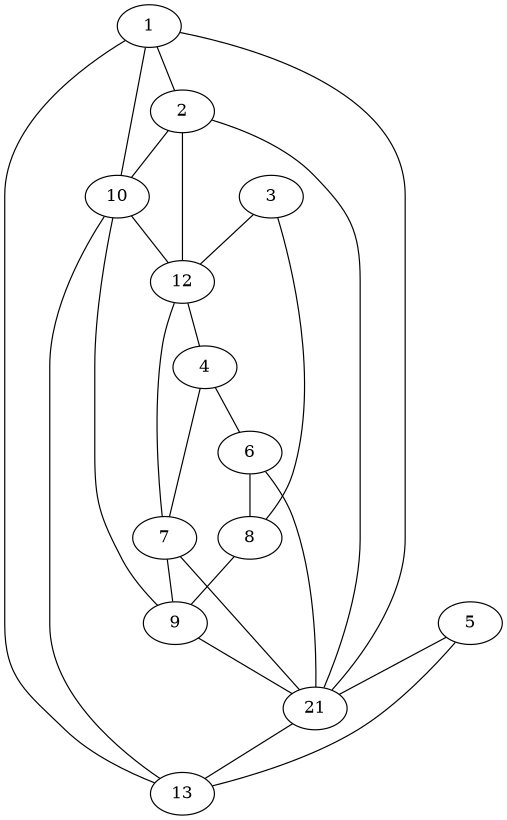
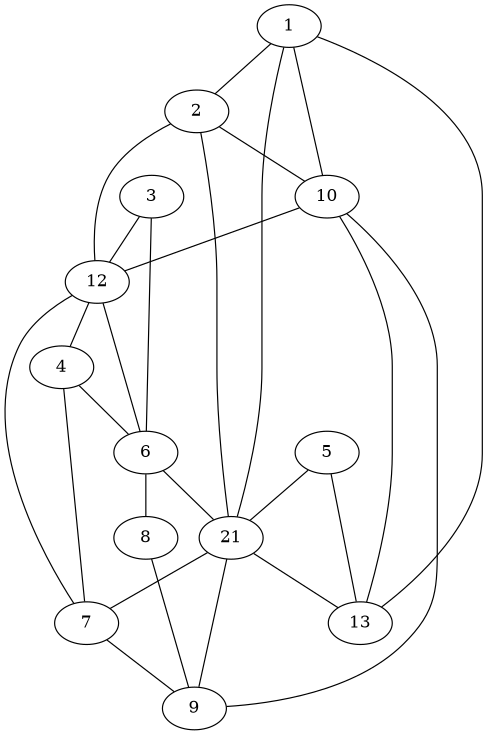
  graph {
    1
    2
    10
    n4 [label=21]
    13
    12
    9
    7
    6
    4
    8
    3
    5
    1 -- 2
    1 -- 10
    1 -- n4
    1 -- 13
    2 -- 10
    2 -- n4
    2 -- 12
    10 -- 13
    10 -- 12
    10 -- 9
    n4 -- 13
    n4 -- 7
+   12 -- 6
    12 -- 4
    9 -- n4
    7 -- 12
    7 -- 9
    6 -- n4
    6 -- 8
    4 -- 7
    4 -- 6
    8 -- 9
    3 -- 12
-   3 -- 8
+   3 -- 6
    5 -- n4
    5 -- 13
  }
